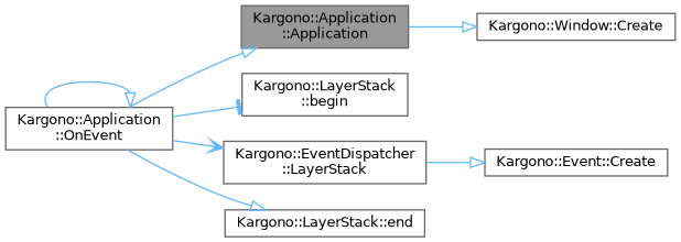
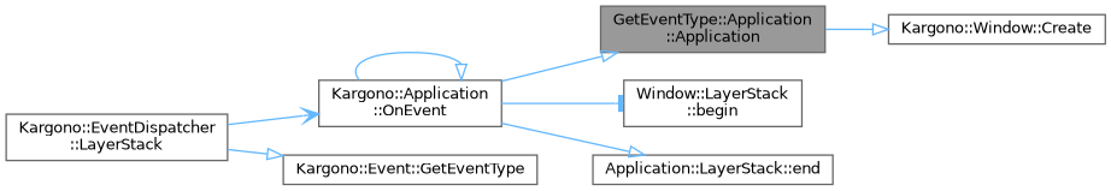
  digraph {
    rankdir=LR
    node [color=grey40 fillcolor=white fontname=Helvetica fontsize=10 shape=box style=filled]
    edge [arrowhead=onormal color=steelblue1 fontname=Helvetica fontsize=10 labelfontname=Helvetica labelfontsize=10 style=solid]
-   n1 [color=gray40 fillcolor=grey60 fontcolor=black height=0.2 label="Kargono::Application\l::Application" width=0.4]
+   n1 [color=gray40 fillcolor=grey60 fontcolor=black height=0.2 label="GetEventType::Application\l::Application" width=0.4]
    n2 [height=0.2 label="Kargono::Window::Create" width=0.4]
    n3 [height=0.2 label="Kargono::Application\l::OnEvent" width=0.4]
-   n4 [height=0.2 label="Kargono::LayerStack\l::begin" width=0.4]
+   n4 [height=0.2 label="Window::LayerStack\l::begin" width=0.4]
    n5 [height=0.2 label="Kargono::EventDispatcher\l::LayerStack" width=0.4]
-   n6 [height=0.2 label="Kargono::LayerStack::end" width=0.4]
-   n7 [height=0.2 label="Kargono::Event::Create" width=0.4]
+   n6 [height=0.2 label="Application::LayerStack::end" width=0.4]
+   n7 [height=0.2 label="Kargono::Event::GetEventType" width=0.4]
    n1 -> n2
    n3 -> n1
    n3 -> n3
    n3 -> n4 [arrowhead=tee]
-   n3 -> n5 [arrowhead=vee]
+   n5 -> n3 [arrowhead=vee]
    n3 -> n6
    n5 -> n7
  }
